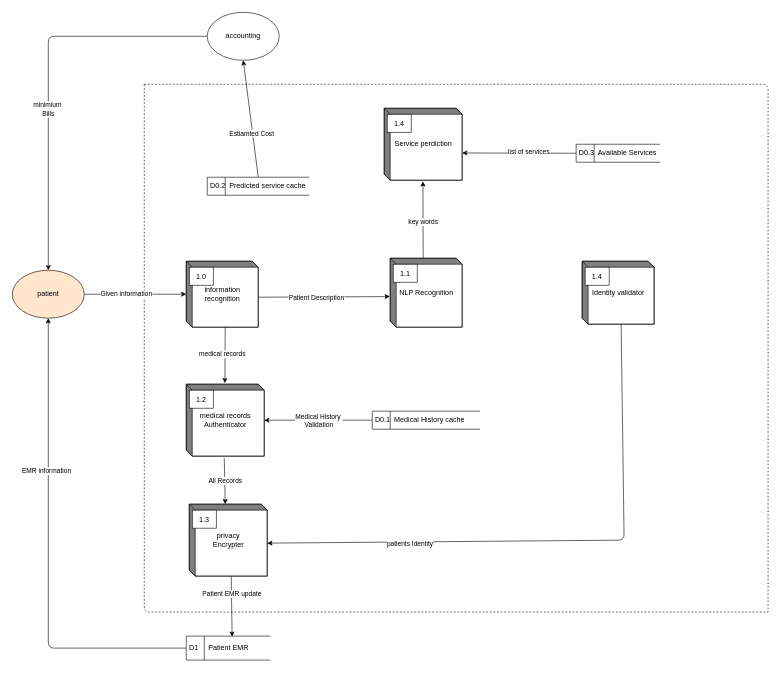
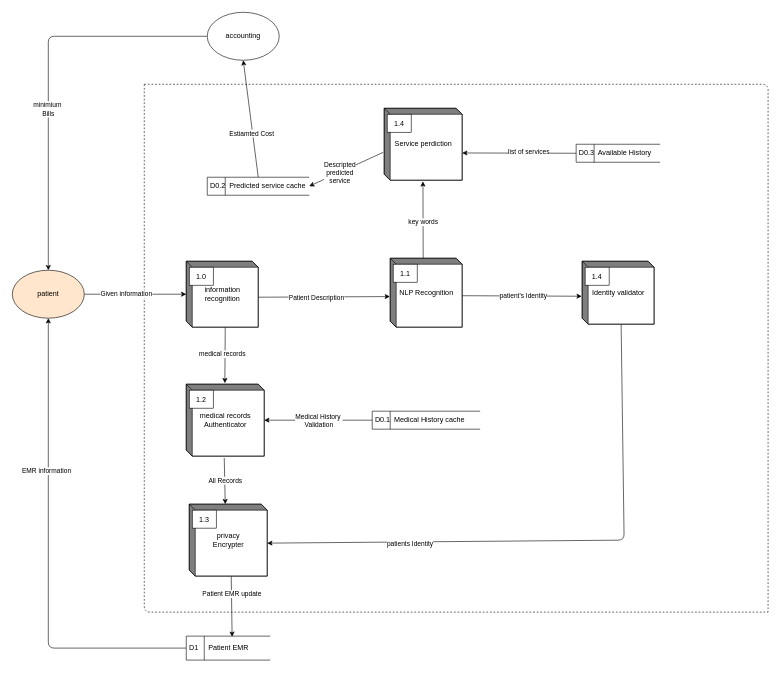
  <mxCell id="0" />
  <mxCell id="1" parent="0" />
  <mxCell id="2" value="" style="endArrow=none;dashed=1;html=1;" edge="1" parent="1"><mxGeometry width="50" height="50" relative="1" as="geometry"><mxPoint x="240" y="140" as="sourcePoint" /><mxPoint x="1280" y="1020" as="targetPoint" /><Array as="points"><mxPoint x="1280" y="140" /></Array></mxGeometry></mxCell>
  <mxCell id="3" value="" style="endArrow=none;dashed=1;html=1;" edge="1" parent="1"><mxGeometry width="50" height="50" relative="1" as="geometry"><mxPoint x="240" y="140" as="sourcePoint" /><mxPoint x="1280" y="1020" as="targetPoint" /><Array as="points"><mxPoint x="240" y="1020" /></Array></mxGeometry></mxCell>
  <mxCell id="4" style="edgeStyle=none;html=1;" edge="1" parent="1" source="6"><mxGeometry relative="1" as="geometry"><mxPoint x="80" y="450" as="targetPoint" /><Array as="points"><mxPoint x="80" y="60" /></Array></mxGeometry></mxCell>
  <mxCell id="5" value="minimium&amp;nbsp;&lt;br&gt;Bills" style="edgeLabel;html=1;align=center;verticalAlign=middle;resizable=0;points=[];" vertex="1" connectable="0" parent="4"><mxGeometry x="0.178" y="-1" relative="1" as="geometry"><mxPoint as="offset" /></mxGeometry></mxCell>
  <mxCell id="6" value="accounting" style="ellipse;whiteSpace=wrap;html=1;" vertex="1" parent="1"><mxGeometry x="345" y="20" width="120" height="80" as="geometry" /></mxCell>
  <mxCell id="7" style="edgeStyle=none;html=1;exitX=1;exitY=0.5;exitDx=0;exitDy=0;" edge="1" parent="1" source="9" target="17"><mxGeometry relative="1" as="geometry" /></mxCell>
  <mxCell id="8" value="Given information" style="edgeLabel;html=1;align=center;verticalAlign=middle;resizable=0;points=[];" vertex="1" connectable="0" parent="7"><mxGeometry x="-0.184" y="1" relative="1" as="geometry"><mxPoint as="offset" /></mxGeometry></mxCell>
  <mxCell id="9" value="patient" style="ellipse;whiteSpace=wrap;html=1;fillColor=#ffe6cc;" vertex="1" parent="1"><mxGeometry x="20" y="450" width="120" height="80" as="geometry" /></mxCell>
  <mxCell id="10" style="edgeStyle=none;html=1;exitX=0;exitY=0.5;exitDx=0;exitDy=0;entryX=0.5;entryY=1;entryDx=0;entryDy=0;" edge="1" parent="1" source="12" target="9"><mxGeometry relative="1" as="geometry"><Array as="points"><mxPoint x="80" y="1080" /></Array></mxGeometry></mxCell>
  <mxCell id="11" value="EMR information" style="edgeLabel;html=1;align=center;verticalAlign=middle;resizable=0;points=[];" vertex="1" connectable="0" parent="10"><mxGeometry x="0.348" y="4" relative="1" as="geometry"><mxPoint as="offset" /></mxGeometry></mxCell>
  <mxCell id="12" value="D1&amp;nbsp; &amp;nbsp; &amp;nbsp;Patient EMR" style="html=1;dashed=0;whitespace=wrap;shape=mxgraph.dfd.dataStoreID;align=left;spacingLeft=3;points=[[0,0],[0.5,0],[1,0],[0,0.5],[1,0.5],[0,1],[0.5,1],[1,1]];" vertex="1" parent="1"><mxGeometry x="310" y="1060" width="140" height="40" as="geometry" /></mxCell>
  <mxCell id="13" style="edgeStyle=none;html=1;exitX=0;exitY=0;exitDx=120;exitDy=60;exitPerimeter=0;entryX=-0.004;entryY=0.556;entryDx=0;entryDy=0;entryPerimeter=0;" edge="1" parent="1" source="17" target="23"><mxGeometry relative="1" as="geometry" /></mxCell>
  <mxCell id="14" value="Patient Description" style="edgeLabel;html=1;align=center;verticalAlign=middle;resizable=0;points=[];" vertex="1" connectable="0" parent="13"><mxGeometry x="-0.121" y="-1" relative="1" as="geometry"><mxPoint as="offset" /></mxGeometry></mxCell>
  <mxCell id="15" style="edgeStyle=none;html=1;exitX=0;exitY=0;exitDx=65;exitDy=110;exitPerimeter=0;entryX=0.495;entryY=-0.014;entryDx=0;entryDy=0;entryPerimeter=0;" edge="1" parent="1" source="17" target="29"><mxGeometry relative="1" as="geometry" /></mxCell>
  <mxCell id="16" value="medical records" style="edgeLabel;html=1;align=center;verticalAlign=middle;resizable=0;points=[];" vertex="1" connectable="0" parent="15"><mxGeometry x="0.21" y="-2" relative="1" as="geometry"><mxPoint x="-3" y="-11" as="offset" /></mxGeometry></mxCell>
  <mxCell id="17" value="information&lt;br&gt;recognition" style="html=1;dashed=0;whitespace=wrap;shape=mxgraph.dfd.externalEntity" vertex="1" parent="1"><mxGeometry x="310" y="435" width="120" height="110" as="geometry" /></mxCell>
  <mxCell id="18" value="1.0" style="autosize=1;part=1;resizable=0;strokeColor=inherit;fillColor=inherit;gradientColor=inherit;" vertex="1" parent="17"><mxGeometry width="40" height="30" relative="1" as="geometry"><mxPoint x="5" y="10" as="offset" /></mxGeometry></mxCell>
+ <mxCell id="19" style="edgeStyle=none;html=1;exitX=0;exitY=0;exitDx=120.0;exitDy=62.5;exitPerimeter=0;entryX=-0.006;entryY=0.556;entryDx=0;entryDy=0;entryPerimeter=0;" edge="1" parent="1" source="23" target="45"><mxGeometry relative="1" as="geometry" /></mxCell>
+ <mxCell id="20" value="patient's Identity" style="edgeLabel;html=1;align=center;verticalAlign=middle;resizable=0;points=[];" vertex="1" connectable="0" parent="19"><mxGeometry x="0.381" y="1" relative="1" as="geometry"><mxPoint x="-37" as="offset" /></mxGeometry></mxCell>
  <mxCell id="21" style="edgeStyle=none;html=1;exitX=0;exitY=0;exitDx=55.0;exitDy=0;exitPerimeter=0;entryX=0.497;entryY=1.016;entryDx=0;entryDy=0;entryPerimeter=0;" edge="1" parent="1" source="23" target="38"><mxGeometry relative="1" as="geometry" /></mxCell>
  <mxCell id="22" value="key words" style="edgeLabel;html=1;align=center;verticalAlign=middle;resizable=0;points=[];" vertex="1" connectable="0" parent="21"><mxGeometry x="-0.227" y="-1" relative="1" as="geometry"><mxPoint x="-1" y="-10" as="offset" /></mxGeometry></mxCell>
  <mxCell id="23" value="NLP Recognition" style="html=1;dashed=0;whitespace=wrap;shape=mxgraph.dfd.externalEntity" vertex="1" parent="1"><mxGeometry x="650" y="430" width="120" height="115" as="geometry" /></mxCell>
  <mxCell id="24" value="1.1" style="autosize=1;part=1;resizable=0;strokeColor=inherit;fillColor=inherit;gradientColor=inherit;" vertex="1" parent="23"><mxGeometry width="40" height="30" relative="1" as="geometry"><mxPoint x="5" y="10" as="offset" /></mxGeometry></mxCell>
  <mxCell id="25" style="edgeStyle=none;html=1;entryX=0.546;entryY=0.027;entryDx=0;entryDy=0;exitX=0;exitY=0;exitDx=70;exitDy=120;exitPerimeter=0;entryPerimeter=0;" edge="1" parent="1" source="34" target="12"><mxGeometry relative="1" as="geometry"><mxPoint x="380" y="940" as="sourcePoint" /></mxGeometry></mxCell>
  <mxCell id="26" value="Patient EMR update" style="edgeLabel;html=1;align=center;verticalAlign=middle;resizable=0;points=[];" vertex="1" connectable="0" parent="25"><mxGeometry x="-0.157" relative="1" as="geometry"><mxPoint y="-13" as="offset" /></mxGeometry></mxCell>
  <mxCell id="27" style="edgeStyle=none;html=1;exitX=0.487;exitY=1.025;exitDx=0;exitDy=0;exitPerimeter=0;entryX=0;entryY=0;entryDx=60;entryDy=0;entryPerimeter=0;" edge="1" parent="1" source="29" target="34"><mxGeometry relative="1" as="geometry" /></mxCell>
  <mxCell id="28" value="All Records" style="edgeLabel;html=1;align=center;verticalAlign=middle;resizable=0;points=[];" vertex="1" connectable="0" parent="27"><mxGeometry x="0.542" y="-1" relative="1" as="geometry"><mxPoint x="1" y="-22" as="offset" /></mxGeometry></mxCell>
  <mxCell id="29" value="medical records&lt;br&gt;Authenticator" style="html=1;dashed=0;whitespace=wrap;shape=mxgraph.dfd.externalEntity" vertex="1" parent="1"><mxGeometry x="310" y="640" width="130" height="120" as="geometry" /></mxCell>
  <mxCell id="30" value="1.2" style="autosize=1;part=1;resizable=0;strokeColor=inherit;fillColor=inherit;gradientColor=inherit;" vertex="1" parent="29"><mxGeometry width="40" height="30" relative="1" as="geometry"><mxPoint x="5" y="10" as="offset" /></mxGeometry></mxCell>
  <mxCell id="31" style="edgeStyle=none;html=1;exitX=0;exitY=0.5;exitDx=0;exitDy=0;" edge="1" parent="1" source="33" target="29"><mxGeometry relative="1" as="geometry" /></mxCell>
  <mxCell id="32" value="Medical History&amp;nbsp;&lt;br&gt;Validation" style="edgeLabel;html=1;align=center;verticalAlign=middle;resizable=0;points=[];" vertex="1" connectable="0" parent="31"><mxGeometry x="0.157" y="2" relative="1" as="geometry"><mxPoint x="14" y="-2" as="offset" /></mxGeometry></mxCell>
  <mxCell id="33" value="D0.1&amp;nbsp; Medical History cache&amp;nbsp;&amp;nbsp;" style="html=1;dashed=0;whitespace=wrap;shape=mxgraph.dfd.dataStoreID;align=left;spacingLeft=3;points=[[0,0],[0.5,0],[1,0],[0,0.5],[1,0.5],[0,1],[0.5,1],[1,1]];" vertex="1" parent="1"><mxGeometry x="620" y="685" width="180" height="30" as="geometry" /></mxCell>
  <mxCell id="34" value="privacy &lt;br&gt;Encrypter" style="html=1;dashed=0;whitespace=wrap;shape=mxgraph.dfd.externalEntity" vertex="1" parent="1"><mxGeometry x="315" y="840" width="130" height="120" as="geometry" /></mxCell>
  <mxCell id="35" value="1.3" style="autosize=1;part=1;resizable=0;strokeColor=inherit;fillColor=inherit;gradientColor=inherit;" vertex="1" parent="34"><mxGeometry width="40" height="30" relative="1" as="geometry"><mxPoint x="5" y="10" as="offset" /></mxGeometry></mxCell>
+ <mxCell id="36" style="edgeStyle=none;html=1;exitX=-0.015;exitY=0.613;exitDx=0;exitDy=0;exitPerimeter=0;entryX=1;entryY=0.5;entryDx=0;entryDy=0;" edge="1" parent="1" source="38" target="42"><mxGeometry relative="1" as="geometry" /></mxCell>
+ <mxCell id="37" value="Descripted&lt;br&gt;predicted&lt;br&gt;service" style="edgeLabel;html=1;align=center;verticalAlign=middle;resizable=0;points=[];" vertex="1" connectable="0" parent="36"><mxGeometry x="0.174" y="-2" relative="1" as="geometry"><mxPoint y="3" as="offset" /></mxGeometry></mxCell>
  <mxCell id="38" value="Service perdiction" style="html=1;dashed=0;whitespace=wrap;shape=mxgraph.dfd.externalEntity" vertex="1" parent="1"><mxGeometry x="640" y="180" width="130" height="120" as="geometry" /></mxCell>
  <mxCell id="39" value="1.4" style="autosize=1;part=1;resizable=0;strokeColor=inherit;fillColor=inherit;gradientColor=inherit;" vertex="1" parent="38"><mxGeometry width="40" height="30" relative="1" as="geometry"><mxPoint x="5" y="10" as="offset" /></mxGeometry></mxCell>
  <mxCell id="40" style="edgeStyle=none;html=1;entryX=0.5;entryY=1;entryDx=0;entryDy=0;exitX=0.5;exitY=0;exitDx=0;exitDy=0;" edge="1" parent="1" source="42" target="6"><mxGeometry relative="1" as="geometry"><mxPoint x="400" y="240" as="sourcePoint" /><mxPoint x="400" y="90" as="targetPoint" /></mxGeometry></mxCell>
  <mxCell id="41" value="Estiamted Cost" style="edgeLabel;html=1;align=center;verticalAlign=middle;resizable=0;points=[];" vertex="1" connectable="0" parent="40"><mxGeometry x="-0.243" y="2" relative="1" as="geometry"><mxPoint as="offset" /></mxGeometry></mxCell>
  <mxCell id="42" value="D0.2&amp;nbsp; Predicted service cache" style="html=1;dashed=0;whitespace=wrap;shape=mxgraph.dfd.dataStoreID;align=left;spacingLeft=3;points=[[0,0],[0.5,0],[1,0],[0,0.5],[1,0.5],[0,1],[0.5,1],[1,1]];" vertex="1" parent="1"><mxGeometry x="345" y="295" width="170" height="30" as="geometry" /></mxCell>
  <mxCell id="43" style="edgeStyle=none;html=1;exitX=0;exitY=0;exitDx=65;exitDy=105;exitPerimeter=0;entryX=0;entryY=0;entryDx=130;entryDy=65;entryPerimeter=0;" edge="1" parent="1" source="45" target="34"><mxGeometry relative="1" as="geometry"><Array as="points"><mxPoint x="1040" y="900" /></Array></mxGeometry></mxCell>
  <mxCell id="44" value="patients Identity" style="edgeLabel;html=1;align=center;verticalAlign=middle;resizable=0;points=[];" vertex="1" connectable="0" parent="43"><mxGeometry x="0.506" y="2" relative="1" as="geometry"><mxPoint x="1" as="offset" /></mxGeometry></mxCell>
  <mxCell id="45" value="Identity validator" style="html=1;dashed=0;whitespace=wrap;shape=mxgraph.dfd.externalEntity" vertex="1" parent="1"><mxGeometry x="970" y="435" width="120" height="105" as="geometry" /></mxCell>
  <mxCell id="46" value="1.4" style="autosize=1;part=1;resizable=0;strokeColor=inherit;fillColor=inherit;gradientColor=inherit;" vertex="1" parent="45"><mxGeometry width="40" height="30" relative="1" as="geometry"><mxPoint x="5" y="10" as="offset" /></mxGeometry></mxCell>
  <mxCell id="47" style="edgeStyle=none;html=1;exitX=0;exitY=0.5;exitDx=0;exitDy=0;entryX=1;entryY=0.621;entryDx=0;entryDy=0;entryPerimeter=0;" edge="1" parent="1" source="49" target="38"><mxGeometry relative="1" as="geometry" /></mxCell>
  <mxCell id="48" value="list of services" style="edgeLabel;html=1;align=center;verticalAlign=middle;resizable=0;points=[];" vertex="1" connectable="0" parent="47"><mxGeometry x="-0.158" y="-3" relative="1" as="geometry"><mxPoint as="offset" /></mxGeometry></mxCell>
- <mxCell id="49" value="D0.3&amp;nbsp; Available Services" style="html=1;dashed=0;whitespace=wrap;shape=mxgraph.dfd.dataStoreID;align=left;spacingLeft=3;points=[[0,0],[0.5,0],[1,0],[0,0.5],[1,0.5],[0,1],[0.5,1],[1,1]];" vertex="1" parent="1"><mxGeometry x="960" y="240" width="140" height="30" as="geometry" /></mxCell>
+ <mxCell id="49" value="D0.3&amp;nbsp; Available History" style="html=1;dashed=0;whitespace=wrap;shape=mxgraph.dfd.dataStoreID;align=left;spacingLeft=3;points=[[0,0],[0.5,0],[1,0],[0,0.5],[1,0.5],[0,1],[0.5,1],[1,1]];" vertex="1" parent="1"><mxGeometry x="960" y="240" width="140" height="30" as="geometry" /></mxCell>
